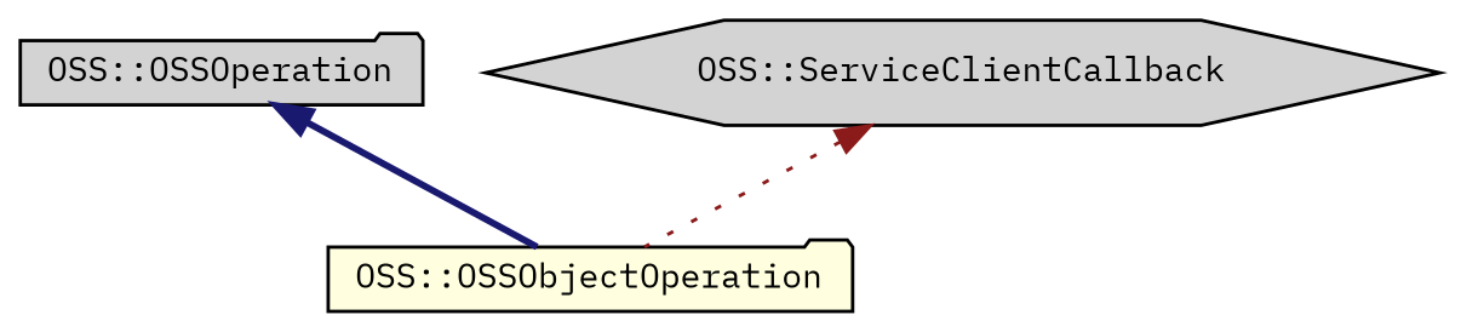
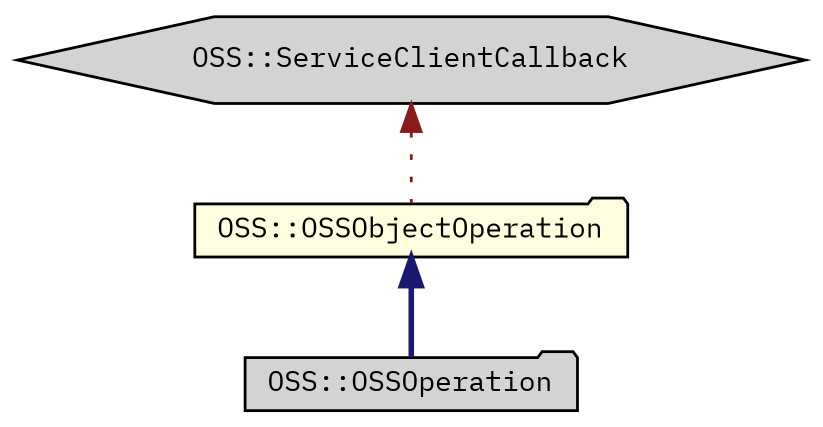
  digraph {
    fontname="IBM Plex Mono"
    node [color=black fillcolor=lightgrey fontname="IBM Plex Mono" fontsize=10 shape=folder style=filled]
    edge [dir=back fontname="IBM Plex Mono" fontsize=10 labelfontname=Helvetica labelfontsize=10]
    n1 [fillcolor=lightyellow fontcolor=black height=0.2 label="OSS::OSSObjectOperation" width=0.4]
    n2 [height=0.2 label="OSS::OSSOperation" width=0.4]
    n3 [height=0.2 label="OSS::ServiceClientCallback" shape=hexagon width=0.4]
-   n2 -> n1 [color=midnightblue style=bold]
+   n1 -> n2 [color=midnightblue style=bold]
    n3 -> n1 [color=firebrick4 style=dotted]
  }
